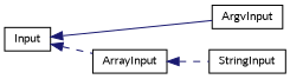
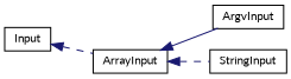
  digraph {
    fontname=Lato
    rankdir=LR
    node [color=black fillcolor=white fontname=Lato fontsize=10 shape=record style=filled]
    edge [color=midnightblue dir=back fontname=Lato fontsize=10 labelfontname=Helvetica labelfontsize=10 style=dashed]
    n1 [height=0.2 label=Input width=0.4]
    n2 [height=0.2 label=ArgvInput width=0.4]
    n3 [height=0.2 label=ArrayInput width=0.4]
    n4 [height=0.2 label=StringInput width=0.4]
-   n1 -> n2 [style=solid]
+   n3 -> n2 [style=solid]
    n1 -> n3
    n3 -> n4
  }
